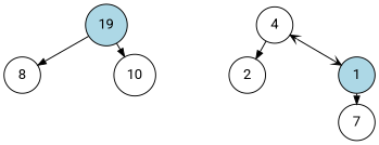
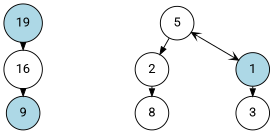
  digraph {
    fontname=Roboto
    nodesep=1
    ordering=out
    ranksep=0.1
    node [fillcolor=white fontname=Roboto shape=circle style=filled]
    edge [arrowsize=0.8 fontname=Roboto]
    n1 [fillcolor=lightblue label=19]
    8
-   10
-   4
+   10 [label=16]
+   9 [fillcolor=lightblue]
+   4 [label=5]
    2
    1 [fillcolor=lightblue]
-   7
-   n1 -> 8
+   7 [label=3]
+   2 -> 8
    n1 -> 10
+   10 -> 9
    4 -> 2
    4 -> 1 [arrowhead=vee arrowtail=vee dir=both]
    1 -> 7
  }
